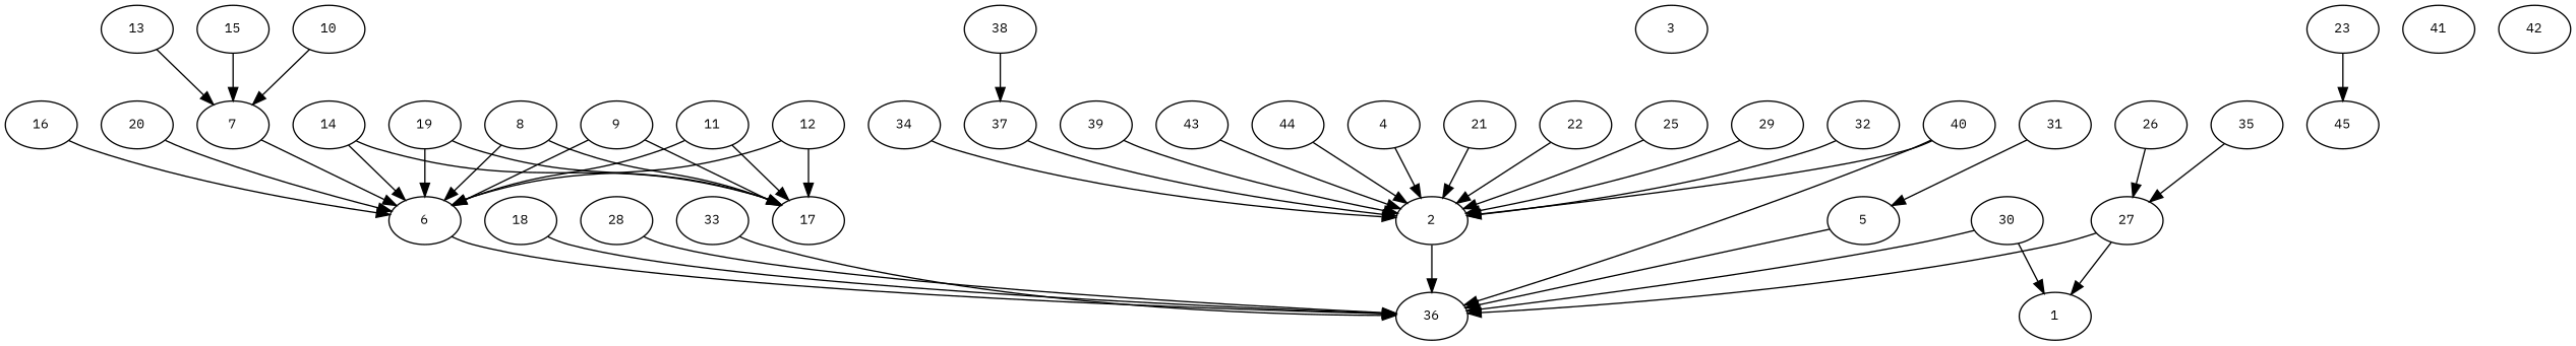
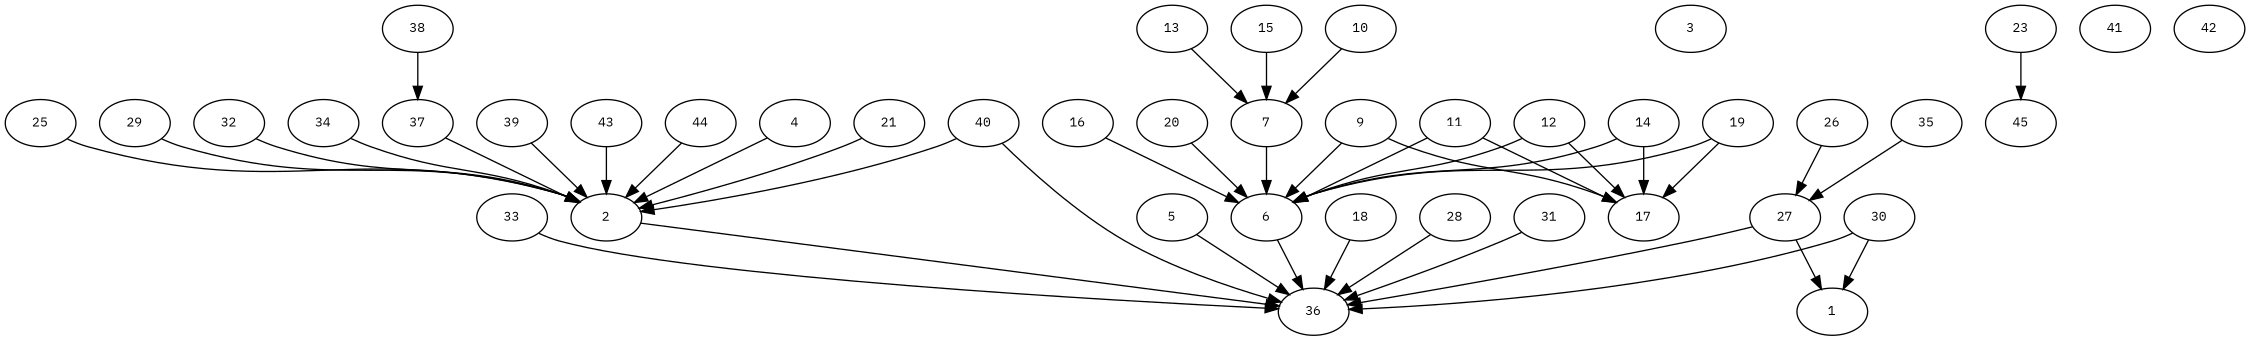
  digraph {
    fontname="IBM Plex Mono"
    fontsize=10
    node [fontname="IBM Plex Mono" fontsize=10]
    edge [fontname="IBM Plex Mono"]
    2
    36
    3
    4
    5
    6
    7
-   8
    17
    9
    10
    11
    12
    13
    14
    15
    16
    18
    19
    20
    21
-   22
    23
    45
    25
    26
    27
    1
    28
    29
    30
    31
    32
    33
    34
    35
    37
    38
    39
    40
    41
    42
    43
    44
    2 -> 36
    4 -> 2
    5 -> 36
    6 -> 36
    7 -> 6
-   8 -> 6
-   8 -> 17
    9 -> 6
    9 -> 17
    10 -> 7
    11 -> 6
    11 -> 17
    12 -> 6
    12 -> 17
    13 -> 7
    14 -> 6
    14 -> 17
    15 -> 7
    16 -> 6
    18 -> 36
    19 -> 6
    19 -> 17
    20 -> 6
    21 -> 2
-   22 -> 2
    23 -> 45
    25 -> 2
    26 -> 27
    27 -> 36
    27 -> 1
    28 -> 36
    29 -> 2
    30 -> 36
    30 -> 1
-   31 -> 5
+   31 -> 36
    32 -> 2
    33 -> 36
    34 -> 2
    35 -> 27
    37 -> 2
    38 -> 37
    39 -> 2
    40 -> 2
    40 -> 36
    43 -> 2
    44 -> 2
  }
